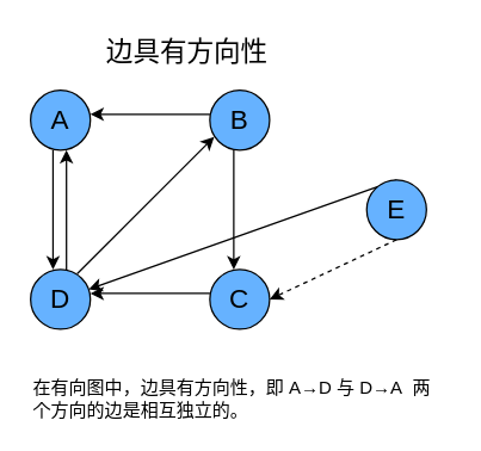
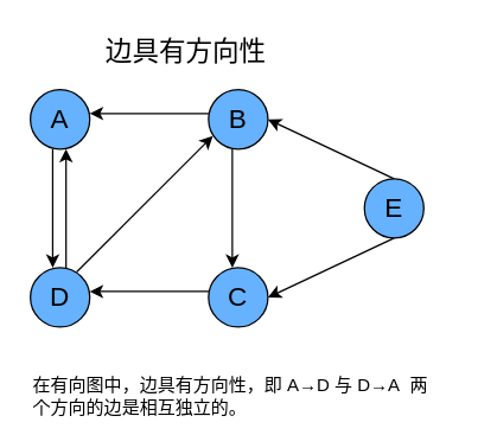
  <mxCell id="0" />
  <mxCell id="1" parent="0" />
  <mxCell id="2" value="" style="edgeStyle=orthogonalEdgeStyle;rounded=0;orthogonalLoop=1;jettySize=auto;html=1;" parent="1" edge="1"><mxGeometry relative="1" as="geometry"><mxPoint x="35" y="100" as="sourcePoint" /><mxPoint x="35" y="180" as="targetPoint" /></mxGeometry></mxCell>
  <mxCell id="3" value="&lt;font style=&quot;color: rgb(0, 0, 0); font-size: 18px;&quot;&gt;A&lt;/font&gt;" style="ellipse;whiteSpace=wrap;html=1;aspect=fixed;fillColor=#66B2FF;" parent="1" vertex="1"><mxGeometry x="20" y="60" width="40" height="40" as="geometry" /></mxCell>
  <mxCell id="4" value="" style="edgeStyle=orthogonalEdgeStyle;rounded=0;orthogonalLoop=1;jettySize=auto;html=1;" parent="1" edge="1"><mxGeometry relative="1" as="geometry"><mxPoint x="140" y="76" as="sourcePoint" /><mxPoint x="60" y="76" as="targetPoint" /></mxGeometry></mxCell>
  <mxCell id="5" value="" style="edgeStyle=orthogonalEdgeStyle;rounded=0;orthogonalLoop=1;jettySize=auto;html=1;" parent="1" edge="1"><mxGeometry relative="1" as="geometry"><mxPoint x="156" y="100" as="sourcePoint" /><mxPoint x="156" y="180" as="targetPoint" /></mxGeometry></mxCell>
  <mxCell id="6" value="&lt;font style=&quot;color: rgb(0, 0, 0); font-size: 18px;&quot;&gt;B&lt;/font&gt;" style="ellipse;whiteSpace=wrap;html=1;aspect=fixed;fillColor=#66B2FF;" parent="1" vertex="1"><mxGeometry x="140" y="60" width="40" height="40" as="geometry" /></mxCell>
  <mxCell id="7" value="" style="edgeStyle=orthogonalEdgeStyle;rounded=0;orthogonalLoop=1;jettySize=auto;html=1;" parent="1" edge="1"><mxGeometry relative="1" as="geometry"><mxPoint x="140" y="196" as="sourcePoint" /><mxPoint x="60" y="196" as="targetPoint" /></mxGeometry></mxCell>
  <mxCell id="8" value="&lt;font style=&quot;color: rgb(0, 0, 0); font-size: 18px;&quot;&gt;C&lt;/font&gt;" style="ellipse;whiteSpace=wrap;html=1;aspect=fixed;fillColor=#66B2FF;" parent="1" vertex="1"><mxGeometry x="140" y="180" width="40" height="40" as="geometry" /></mxCell>
  <mxCell id="9" value="" style="edgeStyle=orthogonalEdgeStyle;rounded=0;orthogonalLoop=1;jettySize=auto;html=1;" parent="1" edge="1"><mxGeometry relative="1" as="geometry"><mxPoint x="44" y="180" as="sourcePoint" /><mxPoint x="44" y="100" as="targetPoint" /></mxGeometry></mxCell>
  <mxCell id="10" style="rounded=0;orthogonalLoop=1;jettySize=auto;html=1;exitX=1;exitY=0;exitDx=0;exitDy=0;entryX=0;entryY=1;entryDx=0;entryDy=0;" parent="1" edge="1"><mxGeometry relative="1" as="geometry"><mxPoint x="51.142" y="182.858" as="sourcePoint" /><mxPoint x="142.858" y="91.142" as="targetPoint" /></mxGeometry></mxCell>
  <mxCell id="11" value="&lt;font style=&quot;color: rgb(0, 0, 0); font-size: 18px;&quot;&gt;D&lt;/font&gt;" style="ellipse;whiteSpace=wrap;html=1;aspect=fixed;fillColor=#66B2FF;" parent="1" vertex="1"><mxGeometry x="20" y="180" width="40" height="40" as="geometry" /></mxCell>
  <mxCell id="12" value="&lt;font style=&quot;font-size: 18px;&quot;&gt;边具有方向性&lt;/font&gt;" style="text;html=1;align=center;verticalAlign=middle;whiteSpace=wrap;rounded=0;" parent="1" vertex="1"><mxGeometry x="60" y="20" width="130" height="30" as="geometry" /></mxCell>
- <mxCell id="13" style="rounded=0;orthogonalLoop=1;jettySize=auto;html=1;exitX=0.5;exitY=0;exitDx=0;exitDy=0;" parent="1" source="15" target="11" edge="1"><mxGeometry relative="1" as="geometry" /></mxCell>
- <mxCell id="14" style="rounded=0;orthogonalLoop=1;jettySize=auto;html=1;exitX=0.5;exitY=1;exitDx=0;exitDy=0;entryX=1;entryY=0.5;entryDx=0;entryDy=0;dashed=1;" parent="1" source="15" target="8" edge="1"><mxGeometry relative="1" as="geometry" /></mxCell>
+ <mxCell id="13" style="rounded=0;orthogonalLoop=1;jettySize=auto;html=1;exitX=0.5;exitY=0;exitDx=0;exitDy=0;entryX=1;entryY=0.5;entryDx=0;entryDy=0;" parent="1" source="15" target="6" edge="1"><mxGeometry relative="1" as="geometry" /></mxCell>
+ <mxCell id="14" style="rounded=0;orthogonalLoop=1;jettySize=auto;html=1;exitX=0.5;exitY=1;exitDx=0;exitDy=0;entryX=1;entryY=0.5;entryDx=0;entryDy=0;" parent="1" source="15" target="8" edge="1"><mxGeometry relative="1" as="geometry" /></mxCell>
  <mxCell id="15" value="&lt;span style=&quot;font-size: 18px;&quot;&gt;E&lt;/span&gt;" style="ellipse;whiteSpace=wrap;html=1;aspect=fixed;fillColor=#66B2FF;" parent="1" vertex="1"><mxGeometry x="245" y="120" width="40" height="40" as="geometry" /></mxCell>
  <mxCell id="16" value="&lt;div&gt;在有向图中，边具有方向性，即 A→D 与 D→A&amp;nbsp;&lt;span style=&quot;background-color: transparent; color: light-dark(rgb(0, 0, 0), rgb(255, 255, 255));&quot;&gt;&amp;nbsp;两个方向的边是相互独立的。&lt;/span&gt;&lt;/div&gt;" style="text;html=1;align=left;verticalAlign=middle;whiteSpace=wrap;rounded=0;fontSize=12;spacing=2;spacingTop=3;spacingBottom=0;" parent="1" vertex="1"><mxGeometry x="20" y="250" width="280" height="30" as="geometry" /></mxCell>
